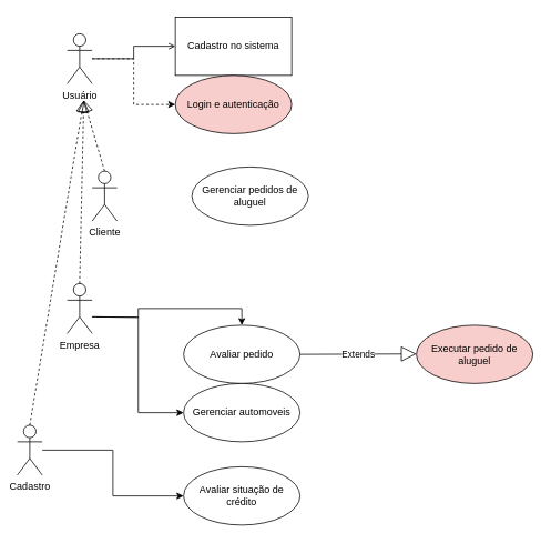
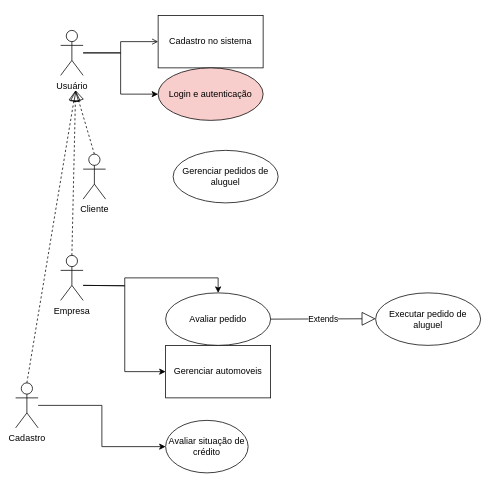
  <mxCell id="0" />
  <mxCell id="1" parent="0" />
  <mxCell id="2" value="Cliente" style="shape=umlActor;verticalLabelPosition=bottom;verticalAlign=top;html=1;" parent="1" vertex="1"><mxGeometry x="110" y="205" width="30" height="60" as="geometry" /></mxCell>
  <mxCell id="3" value="Gerenciar pedidos de aluguel" style="ellipse;whiteSpace=wrap;html=1;" parent="1" vertex="1"><mxGeometry x="230" y="200" width="140" height="70" as="geometry" /></mxCell>
  <mxCell id="4" style="edgeStyle=orthogonalEdgeStyle;rounded=0;orthogonalLoop=1;jettySize=auto;html=1;" parent="1" target="6" edge="1"><mxGeometry relative="1" as="geometry"><mxPoint x="110" y="380" as="sourcePoint" /></mxGeometry></mxCell>
  <mxCell id="5" style="edgeStyle=orthogonalEdgeStyle;rounded=0;orthogonalLoop=1;jettySize=auto;html=1;entryX=0;entryY=0.5;entryDx=0;entryDy=0;" parent="1" target="21" edge="1"><mxGeometry relative="1" as="geometry"><mxPoint x="110" y="380" as="sourcePoint" /></mxGeometry></mxCell>
  <mxCell id="6" value="Avaliar pedido" style="ellipse;whiteSpace=wrap;html=1;" parent="1" vertex="1"><mxGeometry x="220" y="390" width="140" height="70" as="geometry" /></mxCell>
  <mxCell id="7" style="edgeStyle=orthogonalEdgeStyle;rounded=0;orthogonalLoop=1;jettySize=auto;html=1;entryX=0;entryY=0.5;entryDx=0;entryDy=0;" parent="1" source="8" target="10" edge="1"><mxGeometry relative="1" as="geometry" /></mxCell>
  <mxCell id="8" value="Cadastro" style="shape=umlActor;verticalLabelPosition=bottom;verticalAlign=top;html=1;" parent="1" vertex="1"><mxGeometry x="20" y="510" width="30" height="60" as="geometry" /></mxCell>
  <mxCell id="9" value="Empresa" style="shape=umlActor;verticalLabelPosition=bottom;verticalAlign=top;html=1;" parent="1" vertex="1"><mxGeometry x="80" y="340" width="30" height="60" as="geometry" /></mxCell>
- <mxCell id="10" value="Avaliar situação de crédito" style="ellipse;whiteSpace=wrap;html=1;" parent="1" vertex="1"><mxGeometry x="220" y="560" width="140" height="70" as="geometry" /></mxCell>
+ <mxCell id="10" value="Avaliar situação de crédito" style="ellipse;whiteSpace=wrap;html=1;" parent="1" vertex="1"><mxGeometry x="220" y="560" width="110" height="70" as="geometry" /></mxCell>
  <mxCell id="11" value="" style="endArrow=block;dashed=1;endFill=0;endSize=12;html=1;rounded=0;exitX=0.5;exitY=0;exitDx=0;exitDy=0;exitPerimeter=0;" parent="1" source="9" edge="1"><mxGeometry width="160" relative="1" as="geometry"><mxPoint x="-10" y="570" as="sourcePoint" /><mxPoint x="100" y="120" as="targetPoint" /></mxGeometry></mxCell>
  <mxCell id="12" value="" style="endArrow=block;dashed=1;endFill=0;endSize=12;html=1;rounded=0;exitX=0.5;exitY=0;exitDx=0;exitDy=0;exitPerimeter=0;" parent="1" source="8" edge="1"><mxGeometry width="160" relative="1" as="geometry"><mxPoint x="65" y="580" as="sourcePoint" /><mxPoint x="100" y="120" as="targetPoint" /></mxGeometry></mxCell>
  <mxCell id="13" style="edgeStyle=orthogonalEdgeStyle;rounded=0;orthogonalLoop=1;jettySize=auto;html=1;endArrow=open;" parent="1" source="15" target="17" edge="1"><mxGeometry relative="1" as="geometry" /></mxCell>
- <mxCell id="14" style="edgeStyle=orthogonalEdgeStyle;rounded=0;orthogonalLoop=1;jettySize=auto;html=1;dashed=1;" parent="1" source="15" target="18" edge="1"><mxGeometry relative="1" as="geometry" /></mxCell>
+ <mxCell id="14" style="edgeStyle=orthogonalEdgeStyle;rounded=0;orthogonalLoop=1;jettySize=auto;html=1;" parent="1" source="15" target="18" edge="1"><mxGeometry relative="1" as="geometry" /></mxCell>
  <mxCell id="15" value="Usuário" style="shape=umlActor;verticalLabelPosition=bottom;verticalAlign=top;html=1;" parent="1" vertex="1"><mxGeometry x="80" y="40" width="30" height="60" as="geometry" /></mxCell>
  <mxCell id="16" value="" style="endArrow=block;dashed=1;endFill=0;endSize=12;html=1;rounded=0;exitX=0.5;exitY=0;exitDx=0;exitDy=0;exitPerimeter=0;" parent="1" source="2" edge="1"><mxGeometry width="160" relative="1" as="geometry"><mxPoint x="105" y="500" as="sourcePoint" /><mxPoint x="100" y="120" as="targetPoint" /></mxGeometry></mxCell>
  <mxCell id="17" value="Cadastro no sistema" style="whiteSpace=wrap;html=1;rounded=0;" parent="1" vertex="1"><mxGeometry x="210" y="20" width="140" height="70" as="geometry" /></mxCell>
  <mxCell id="18" value="Login e autenticação" style="ellipse;whiteSpace=wrap;html=1;fillColor=#f8cecc;" parent="1" vertex="1"><mxGeometry x="210" y="90" width="140" height="70" as="geometry" /></mxCell>
  <mxCell id="19" value="Extends" style="endArrow=block;endSize=16;endFill=0;html=1;rounded=0;" parent="1" source="6" edge="1"><mxGeometry width="160" relative="1" as="geometry"><mxPoint x="340" y="424.5" as="sourcePoint" /><mxPoint x="500" y="424.5" as="targetPoint" /></mxGeometry></mxCell>
- <mxCell id="20" value="Executar pedido de aluguel" style="ellipse;whiteSpace=wrap;html=1;fillColor=#f8cecc;" parent="1" vertex="1"><mxGeometry x="500" y="390" width="140" height="70" as="geometry" /></mxCell>
- <mxCell id="21" value="Gerenciar automoveis" style="ellipse;whiteSpace=wrap;html=1;" parent="1" vertex="1"><mxGeometry x="220" y="460" width="140" height="70" as="geometry" /></mxCell>
+ <mxCell id="20" value="Executar pedido de aluguel" style="ellipse;whiteSpace=wrap;html=1;" parent="1" vertex="1"><mxGeometry x="500" y="390" width="140" height="70" as="geometry" /></mxCell>
+ <mxCell id="21" value="Gerenciar automoveis" style="whiteSpace=wrap;html=1;rounded=0;" parent="1" vertex="1"><mxGeometry x="220" y="460" width="140" height="70" as="geometry" /></mxCell>
